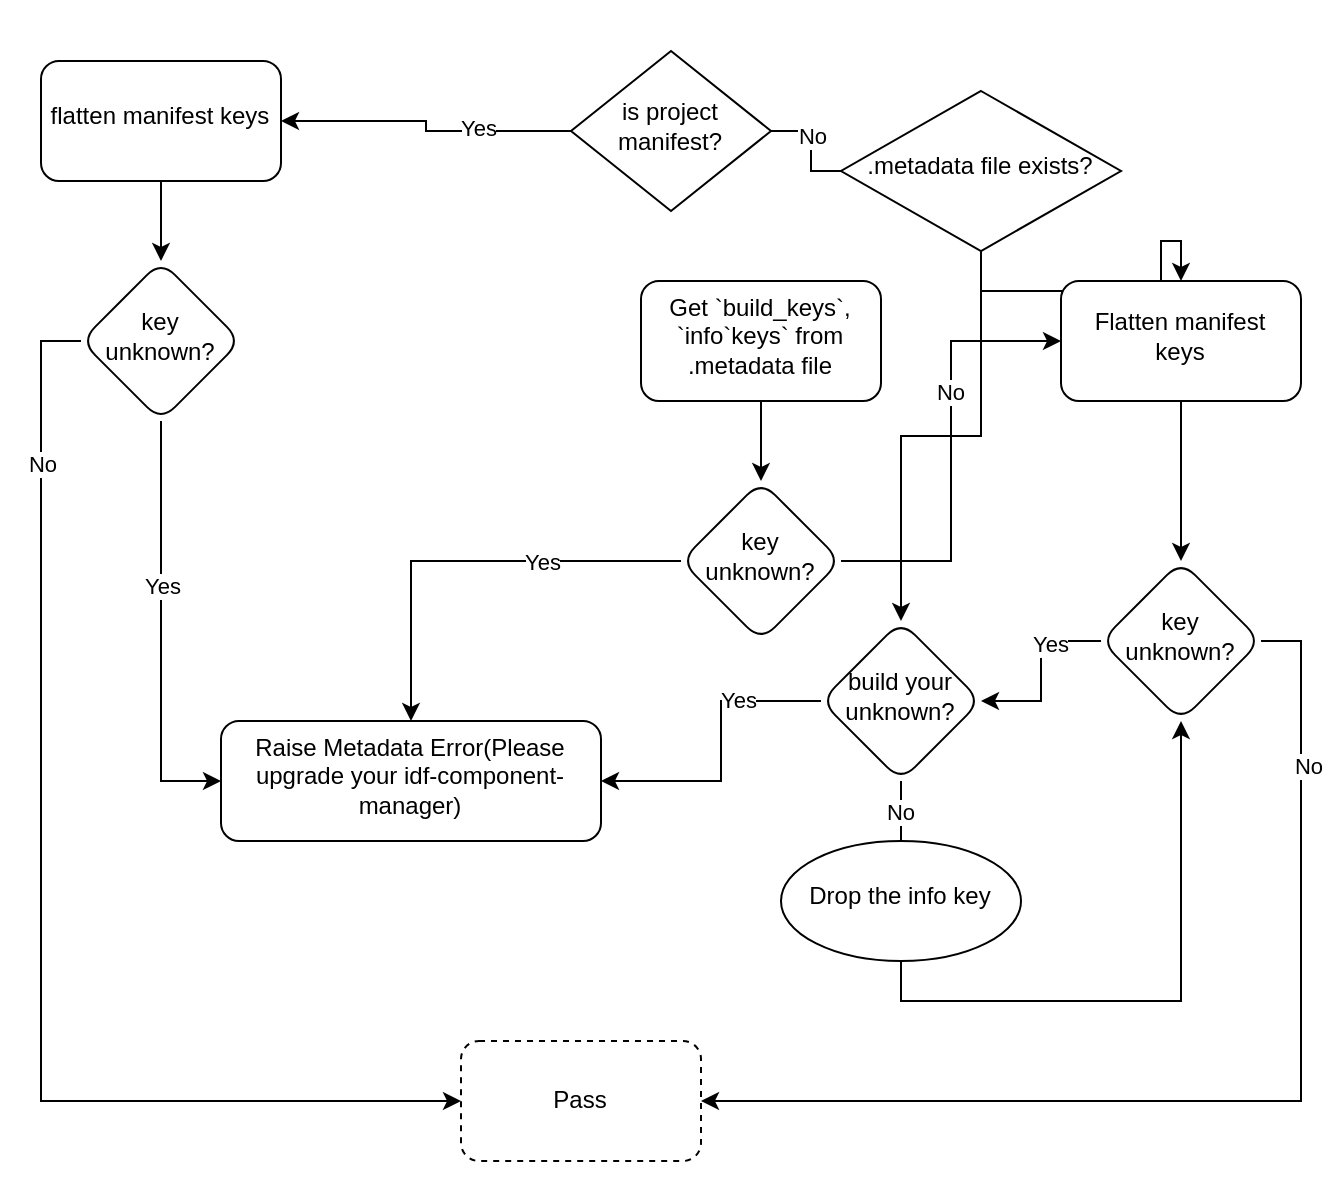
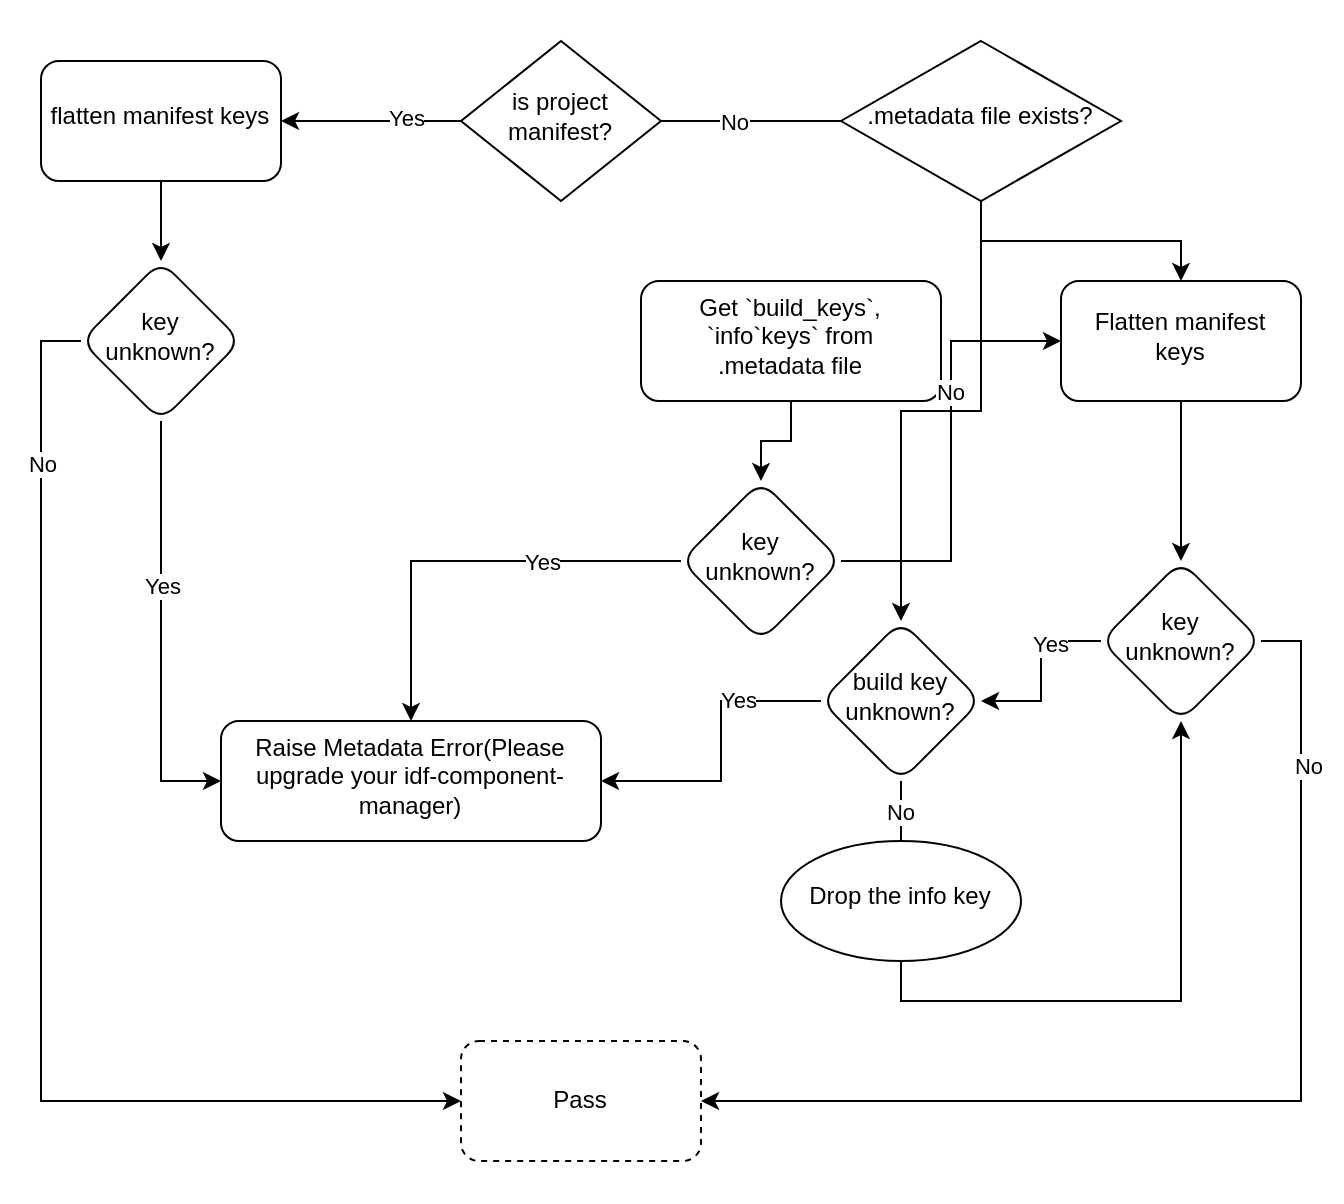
  <mxCell id="0" />
  <mxCell id="1" parent="0" />
  <mxCell id="2" value="" style="edgeStyle=orthogonalEdgeStyle;rounded=0;orthogonalLoop=1;jettySize=auto;html=1;" edge="1" parent="1" source="6" target="8"><mxGeometry relative="1" as="geometry" /></mxCell>
  <mxCell id="3" value="Yes" style="edgeLabel;html=1;align=center;verticalAlign=middle;resizable=0;points=[];" vertex="1" connectable="0" parent="2"><mxGeometry x="-0.37" y="-2" relative="1" as="geometry"><mxPoint as="offset" /></mxGeometry></mxCell>
  <mxCell id="4" value="" style="edgeStyle=orthogonalEdgeStyle;rounded=0;orthogonalLoop=1;jettySize=auto;html=1;endArrow=none;" edge="1" parent="1" source="6" target="16"><mxGeometry relative="1" as="geometry" /></mxCell>
  <mxCell id="5" value="No" style="edgeLabel;html=1;align=center;verticalAlign=middle;resizable=0;points=[];" vertex="1" connectable="0" parent="4"><mxGeometry x="-0.211" relative="1" as="geometry"><mxPoint as="offset" /></mxGeometry></mxCell>
- <mxCell id="6" value="is project manifest?" style="rhombus;whiteSpace=wrap;html=1;shadow=0;fontFamily=Helvetica;fontSize=12;align=center;strokeWidth=1;spacing=6;spacingTop=-4;" parent="1" vertex="1"><mxGeometry x="285" y="25" width="100" height="80" as="geometry" /></mxCell>
+ <mxCell id="6" value="is project manifest?" style="rhombus;whiteSpace=wrap;html=1;shadow=0;fontFamily=Helvetica;fontSize=12;align=center;strokeWidth=1;spacing=6;spacingTop=-4;" parent="1" vertex="1"><mxGeometry x="230" y="20" width="100" height="80" as="geometry" /></mxCell>
  <mxCell id="7" value="" style="edgeStyle=orthogonalEdgeStyle;rounded=0;orthogonalLoop=1;jettySize=auto;html=1;" edge="1" parent="1" source="8" target="13"><mxGeometry relative="1" as="geometry" /></mxCell>
  <mxCell id="8" value="flatten manifest keys" style="rounded=1;whiteSpace=wrap;html=1;shadow=0;strokeWidth=1;spacing=6;spacingTop=-4;" vertex="1" parent="1"><mxGeometry x="20" y="30" width="120" height="60" as="geometry" /></mxCell>
  <mxCell id="9" value="" style="edgeStyle=orthogonalEdgeStyle;rounded=0;orthogonalLoop=1;jettySize=auto;html=1;entryX=0;entryY=0.5;entryDx=0;entryDy=0;" edge="1" parent="1" source="13" target="27"><mxGeometry relative="1" as="geometry"><mxPoint x="130" y="330" as="targetPoint" /></mxGeometry></mxCell>
  <mxCell id="10" value="Yes" style="edgeLabel;html=1;align=center;verticalAlign=middle;resizable=0;points=[];" vertex="1" connectable="0" parent="9"><mxGeometry x="-0.222" relative="1" as="geometry"><mxPoint as="offset" /></mxGeometry></mxCell>
  <mxCell id="11" style="edgeStyle=orthogonalEdgeStyle;rounded=0;orthogonalLoop=1;jettySize=auto;html=1;exitX=0;exitY=0.5;exitDx=0;exitDy=0;entryX=0;entryY=0.5;entryDx=0;entryDy=0;" edge="1" parent="1" source="13" target="26"><mxGeometry relative="1" as="geometry" /></mxCell>
  <mxCell id="12" value="No" style="edgeLabel;html=1;align=center;verticalAlign=middle;resizable=0;points=[];" vertex="1" connectable="0" parent="11"><mxGeometry x="-0.733" relative="1" as="geometry"><mxPoint as="offset" /></mxGeometry></mxCell>
  <mxCell id="13" value="key unknown?" style="rhombus;whiteSpace=wrap;html=1;rounded=1;shadow=0;strokeWidth=1;spacing=6;spacingTop=-4;" vertex="1" parent="1"><mxGeometry x="40" y="130" width="80" height="80" as="geometry" /></mxCell>
  <mxCell id="14" value="" style="edgeStyle=orthogonalEdgeStyle;rounded=0;orthogonalLoop=1;jettySize=auto;html=1;" edge="1" parent="1" source="16" target="37"><mxGeometry relative="1" as="geometry" /></mxCell>
  <mxCell id="15" value="" style="edgeStyle=orthogonalEdgeStyle;rounded=0;orthogonalLoop=1;jettySize=auto;html=1;" edge="1" parent="1" source="16" target="20"><mxGeometry relative="1" as="geometry" /></mxCell>
- <mxCell id="16" value=".metadata file exists?" style="rhombus;whiteSpace=wrap;html=1;shadow=0;strokeWidth=1;spacing=6;spacingTop=-4;" vertex="1" parent="1"><mxGeometry x="420" y="45" width="140" height="80" as="geometry" /></mxCell>
+ <mxCell id="16" value=".metadata file exists?" style="rhombus;whiteSpace=wrap;html=1;shadow=0;strokeWidth=1;spacing=6;spacingTop=-4;" vertex="1" parent="1"><mxGeometry x="420" y="20" width="140" height="80" as="geometry" /></mxCell>
  <mxCell id="17" value="" style="edgeStyle=orthogonalEdgeStyle;rounded=0;orthogonalLoop=1;jettySize=auto;html=1;" edge="1" parent="1" source="18" target="25"><mxGeometry relative="1" as="geometry" /></mxCell>
- <mxCell id="18" value="Get `build_keys`, `info`keys` from .metadata file" style="rounded=1;whiteSpace=wrap;html=1;shadow=0;strokeWidth=1;spacing=6;spacingTop=-4;" vertex="1" parent="1"><mxGeometry x="320" y="140" width="120" height="60" as="geometry" /></mxCell>
+ <mxCell id="18" value="Get `build_keys`, `info`keys` from .metadata file" style="rounded=1;whiteSpace=wrap;html=1;shadow=0;strokeWidth=1;spacing=6;spacingTop=-4;" vertex="1" parent="1"><mxGeometry x="320" y="140" width="150" height="60" as="geometry" /></mxCell>
  <mxCell id="19" style="edgeStyle=orthogonalEdgeStyle;rounded=0;orthogonalLoop=1;jettySize=auto;html=1;exitX=0.5;exitY=1;exitDx=0;exitDy=0;entryX=0.5;entryY=0;entryDx=0;entryDy=0;" edge="1" parent="1" source="20" target="32"><mxGeometry relative="1" as="geometry" /></mxCell>
  <mxCell id="20" value="Flatten manifest keys" style="rounded=1;whiteSpace=wrap;html=1;shadow=0;strokeWidth=1;spacing=6;spacingTop=-4;" vertex="1" parent="1"><mxGeometry x="530" y="140" width="120" height="60" as="geometry" /></mxCell>
  <mxCell id="21" value="" style="edgeStyle=orthogonalEdgeStyle;rounded=0;orthogonalLoop=1;jettySize=auto;html=1;entryX=0.5;entryY=0;entryDx=0;entryDy=0;" edge="1" parent="1" source="25" target="27"><mxGeometry relative="1" as="geometry"><Array as="points"><mxPoint x="205" y="280" /></Array></mxGeometry></mxCell>
  <mxCell id="22" value="Yes" style="edgeLabel;html=1;align=center;verticalAlign=middle;resizable=0;points=[];" vertex="1" connectable="0" parent="21"><mxGeometry x="-0.349" relative="1" as="geometry"><mxPoint as="offset" /></mxGeometry></mxCell>
  <mxCell id="23" style="edgeStyle=orthogonalEdgeStyle;rounded=0;orthogonalLoop=1;jettySize=auto;html=1;exitX=1;exitY=0.5;exitDx=0;exitDy=0;entryX=0;entryY=0.5;entryDx=0;entryDy=0;" edge="1" parent="1" source="25" target="20"><mxGeometry relative="1" as="geometry" /></mxCell>
  <mxCell id="24" value="No" style="edgeLabel;html=1;align=center;verticalAlign=middle;resizable=0;points=[];" vertex="1" connectable="0" parent="23"><mxGeometry x="0.271" y="1" relative="1" as="geometry"><mxPoint as="offset" /></mxGeometry></mxCell>
  <mxCell id="25" value="key unknown?" style="rhombus;whiteSpace=wrap;html=1;rounded=1;shadow=0;strokeWidth=1;spacing=6;spacingTop=-4;" vertex="1" parent="1"><mxGeometry x="340" y="240" width="80" height="80" as="geometry" /></mxCell>
  <mxCell id="26" value="Pass" style="rounded=1;whiteSpace=wrap;html=1;dashed=1;" vertex="1" parent="1"><mxGeometry x="230" y="520" width="120" height="60" as="geometry" /></mxCell>
  <mxCell id="27" value="Raise Metadata Error(Please upgrade your idf-component-manager)" style="whiteSpace=wrap;html=1;rounded=1;shadow=0;strokeWidth=1;spacing=6;spacingTop=-4;" vertex="1" parent="1"><mxGeometry x="110" y="360" width="190" height="60" as="geometry" /></mxCell>
  <mxCell id="28" style="edgeStyle=orthogonalEdgeStyle;rounded=0;orthogonalLoop=1;jettySize=auto;html=1;exitX=0;exitY=0.5;exitDx=0;exitDy=0;entryX=1;entryY=0.5;entryDx=0;entryDy=0;" edge="1" parent="1" source="32" target="37"><mxGeometry relative="1" as="geometry" /></mxCell>
  <mxCell id="29" value="Yes" style="edgeLabel;html=1;align=center;verticalAlign=middle;resizable=0;points=[];" vertex="1" connectable="0" parent="28"><mxGeometry x="-0.426" y="1" relative="1" as="geometry"><mxPoint as="offset" /></mxGeometry></mxCell>
  <mxCell id="30" style="edgeStyle=orthogonalEdgeStyle;rounded=0;orthogonalLoop=1;jettySize=auto;html=1;exitX=1;exitY=0.5;exitDx=0;exitDy=0;entryX=1;entryY=0.5;entryDx=0;entryDy=0;" edge="1" parent="1" source="32" target="26"><mxGeometry relative="1" as="geometry" /></mxCell>
  <mxCell id="31" value="No" style="edgeLabel;html=1;align=center;verticalAlign=middle;resizable=0;points=[];" vertex="1" connectable="0" parent="30"><mxGeometry x="-0.701" y="3" relative="1" as="geometry"><mxPoint as="offset" /></mxGeometry></mxCell>
  <mxCell id="32" value="key unknown?" style="rhombus;whiteSpace=wrap;html=1;rounded=1;shadow=0;strokeWidth=1;spacing=6;spacingTop=-4;" vertex="1" parent="1"><mxGeometry x="550" y="280" width="80" height="80" as="geometry" /></mxCell>
  <mxCell id="33" value="" style="edgeStyle=orthogonalEdgeStyle;rounded=0;orthogonalLoop=1;jettySize=auto;html=1;entryX=1;entryY=0.5;entryDx=0;entryDy=0;exitX=0;exitY=0.5;exitDx=0;exitDy=0;" edge="1" parent="1" source="37" target="27"><mxGeometry relative="1" as="geometry"><mxPoint x="320" y="520" as="targetPoint" /><Array as="points"><mxPoint x="360" y="350" /><mxPoint x="360" y="390" /></Array></mxGeometry></mxCell>
  <mxCell id="34" value="Yes" style="edgeLabel;html=1;align=center;verticalAlign=middle;resizable=0;points=[];" vertex="1" connectable="0" parent="33"><mxGeometry x="-0.437" y="-1" relative="1" as="geometry"><mxPoint as="offset" /></mxGeometry></mxCell>
  <mxCell id="35" value="" style="edgeStyle=orthogonalEdgeStyle;rounded=0;orthogonalLoop=1;jettySize=auto;html=1;endArrow=none;" edge="1" parent="1" source="37" target="39"><mxGeometry relative="1" as="geometry" /></mxCell>
  <mxCell id="36" value="No" style="edgeLabel;html=1;align=center;verticalAlign=middle;resizable=0;points=[];" vertex="1" connectable="0" parent="35"><mxGeometry x="-0.389" y="-1" relative="1" as="geometry"><mxPoint as="offset" /></mxGeometry></mxCell>
- <mxCell id="37" value="build your unknown?" style="rhombus;whiteSpace=wrap;html=1;rounded=1;shadow=0;strokeWidth=1;spacing=6;spacingTop=-4;" vertex="1" parent="1"><mxGeometry x="410" y="310" width="80" height="80" as="geometry" /></mxCell>
+ <mxCell id="37" value="build key unknown?" style="rhombus;whiteSpace=wrap;html=1;rounded=1;shadow=0;strokeWidth=1;spacing=6;spacingTop=-4;" vertex="1" parent="1"><mxGeometry x="410" y="310" width="80" height="80" as="geometry" /></mxCell>
  <mxCell id="38" style="edgeStyle=orthogonalEdgeStyle;rounded=0;orthogonalLoop=1;jettySize=auto;html=1;exitX=0.5;exitY=1;exitDx=0;exitDy=0;entryX=0.5;entryY=1;entryDx=0;entryDy=0;" edge="1" parent="1" source="39" target="32"><mxGeometry relative="1" as="geometry" /></mxCell>
  <mxCell id="39" value="Drop the info key" style="ellipse;whiteSpace=wrap;html=1;shadow=0;strokeWidth=1;spacing=6;spacingTop=-4;" vertex="1" parent="1"><mxGeometry x="390" y="420" width="120" height="60" as="geometry" /></mxCell>
